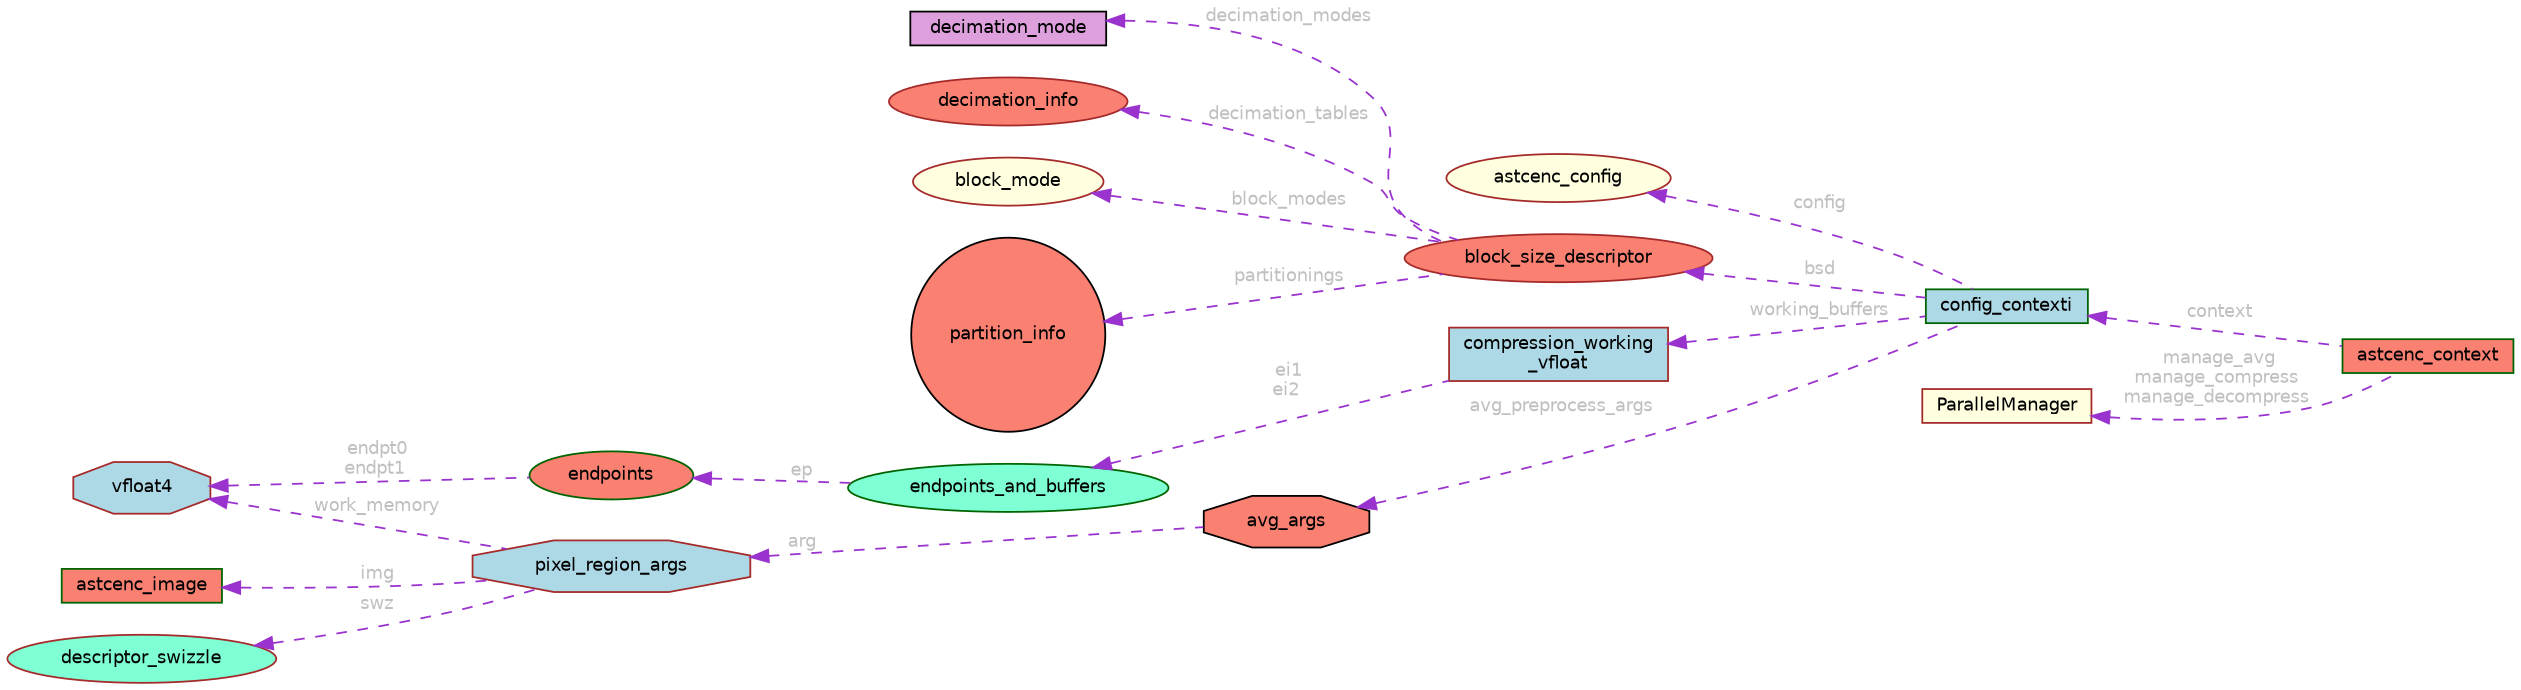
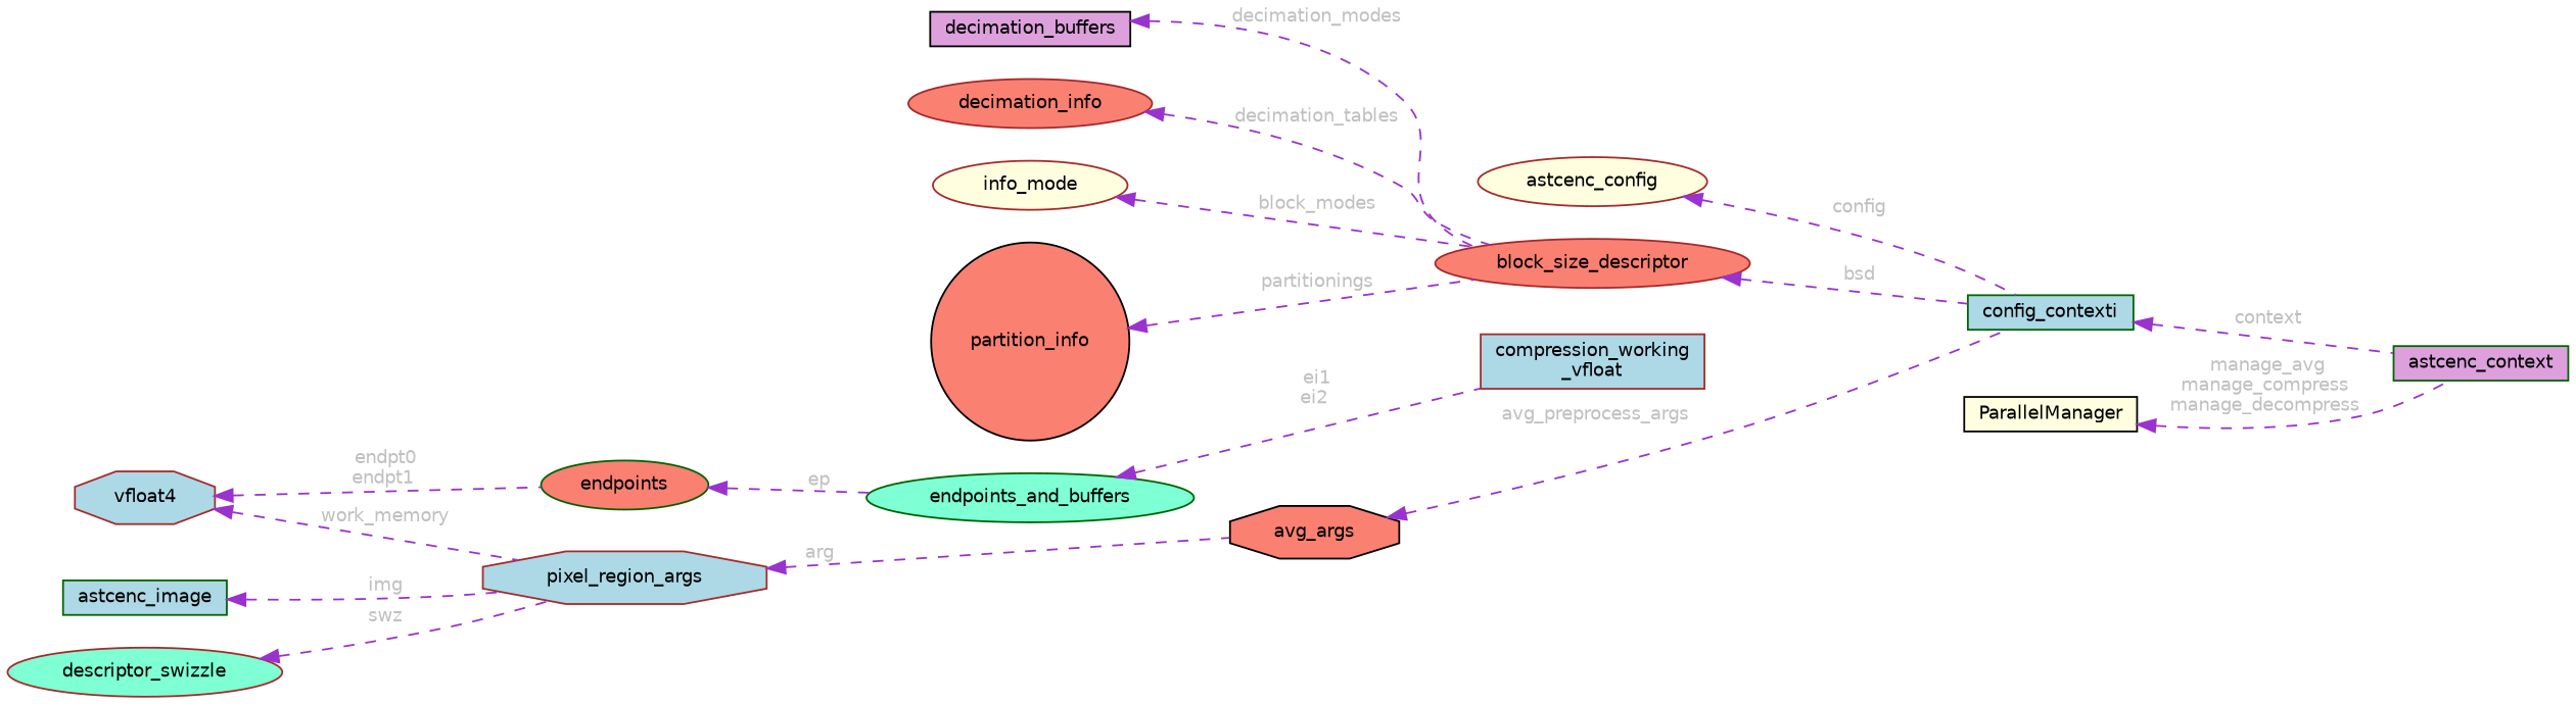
  digraph {
    rankdir=LR
    node [color=brown fillcolor=lightblue fontname=Helvetica fontsize=10 shape=ellipse style=filled]
    edge [color=darkorchid3 dir=back fontcolor=grey fontname=Helvetica fontsize=10 labelfontname=Helvetica labelfontsize=10 style=dashed]
-   n1 [color=darkgreen fillcolor=salmon fontcolor=black height=0.2 label=astcenc_context shape=box width=0.4]
+   n1 [color=darkgreen fillcolor=plum fontcolor=black height=0.2 label=astcenc_context shape=box width=0.4]
    n2 [color=darkgreen height=0.2 label=config_contexti shape=box width=0.4]
    n3 [fillcolor=lightyellow height=0.2 label=astcenc_config width=0.4]
    n4 [fillcolor=salmon height=0.2 label=block_size_descriptor width=0.4]
-   n5 [color=black fillcolor=plum height=0.2 label=decimation_mode shape=box width=0.4]
+   n5 [color=black fillcolor=plum height=0.2 label=decimation_buffers shape=box width=0.4]
    n6 [fillcolor=salmon height=0.2 label=decimation_info width=0.4]
-   n7 [fillcolor=lightyellow height=0.2 label=block_mode width=0.4]
+   n7 [fillcolor=lightyellow height=0.2 label=info_mode width=0.4]
    n8 [color=black fillcolor=salmon height=0.2 label=partition_info shape=circle width=0.4]
    n9 [height=0.2 label="compression_working\l_vfloat" shape=box width=0.4]
    n10 [color=darkgreen fillcolor=aquamarine height=0.2 label=endpoints_and_buffers width=0.4]
    n11 [color=darkgreen fillcolor=salmon height=0.2 label=endpoints width=0.4]
    n12 [height=0.2 label=vfloat4 shape=octagon width=0.4]
    n13 [height=0.2 label=pixel_region_args shape=octagon width=0.4]
    n14 [color=black fillcolor=salmon height=0.2 label=avg_args shape=octagon width=0.4]
-   n15 [color=darkgreen fillcolor=salmon height=0.2 label=astcenc_image shape=box width=0.4]
+   n15 [color=darkgreen height=0.2 label=astcenc_image shape=box width=0.4]
    n16 [fillcolor=aquamarine height=0.2 label=descriptor_swizzle width=0.4]
-   n17 [fillcolor=lightyellow height=0.2 label=ParallelManager shape=box width=0.4]
+   n17 [color=black fillcolor=lightyellow height=0.2 label=ParallelManager shape=box width=0.4]
    n2 -> n1 [label=" context"]
    n3 -> n2 [label=" config"]
    n4 -> n2 [label=" bsd"]
    n5 -> n4 [label=" decimation_modes"]
    n6 -> n4 [label=" decimation_tables"]
    n7 -> n4 [label=" block_modes"]
    n8 -> n4 [label=" partitionings"]
-   n9 -> n2 [label=" working_buffers"]
    n10 -> n9 [label=" ei1\nei2"]
    n11 -> n10 [label=" ep"]
    n12 -> n11 [label=" endpt0\nendpt1"]
    n12 -> n13 [label=" work_memory"]
    n13 -> n14 [label=" arg"]
    n14 -> n2 [label=" avg_preprocess_args"]
    n15 -> n13 [label=" img"]
    n16 -> n13 [label=" swz"]
    n17 -> n1 [label=" manage_avg\nmanage_compress\nmanage_decompress"]
  }
